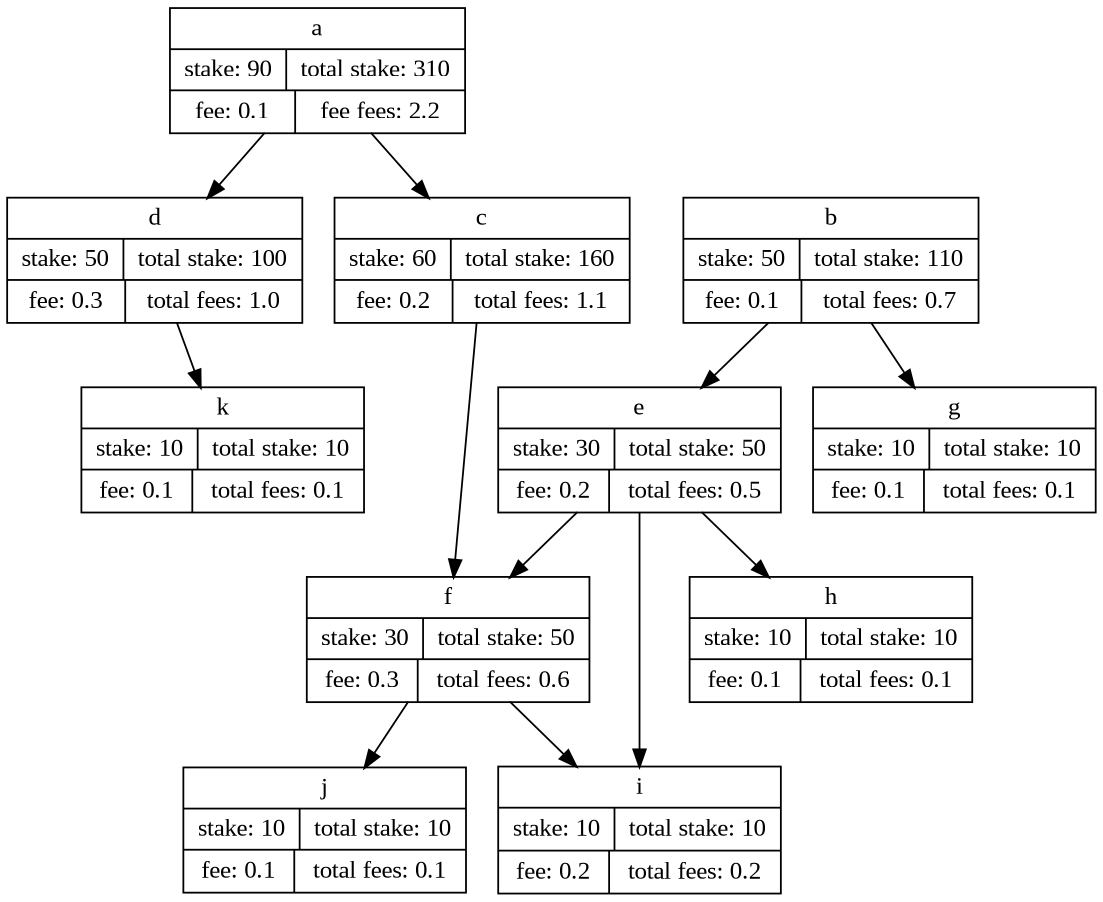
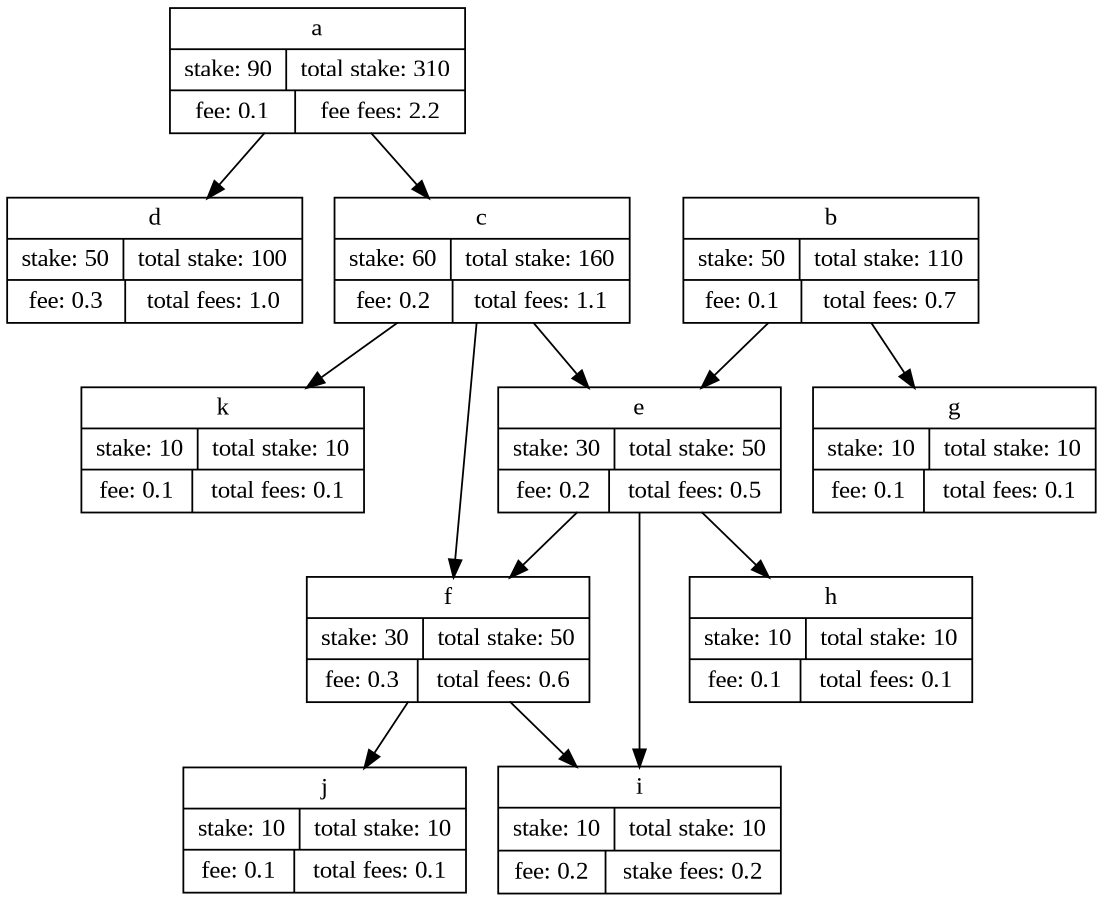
  digraph {
    fontname="Liberation Serif"
    node [fontname="Liberation Serif" shape=record]
    edge [fontname="Liberation Serif"]
    n1 [label="{a |{ stake: 90 | total stake: 310 }| {fee: 0.1 | fee fees: 2.2} }"]
    n2 [label="{c |{ stake: 60 | total stake: 160 }| {fee: 0.2 | total fees: 1.1} }"]
    n3 [label="{d |{ stake: 50 | total stake: 100 }| {fee: 0.3 | total fees: 1.0} }"]
    n4 [label="{e |{ stake: 30 | total stake: 50 }| {fee: 0.2 | total fees: 0.5} }"]
    n5 [label="{f |{ stake: 30 | total stake: 50 }| {fee: 0.3 | total fees: 0.6} }"]
    n6 [label="{k |{ stake: 10 | total stake: 10 }| {fee: 0.1 | total fees: 0.1} }"]
    n7 [label="{b |{ stake: 50 | total stake: 110 }| {fee: 0.1 | total fees: 0.7} }"]
    n8 [label="{g |{ stake: 10 | total stake: 10 }| {fee: 0.1 | total fees: 0.1} }"]
    n9 [label="{h |{ stake: 10 | total stake: 10 }| {fee: 0.1 | total fees: 0.1} }"]
-   n10 [label="{i |{ stake: 10 | total stake: 10 }| {fee: 0.2 | total fees: 0.2} }"]
+   n10 [label="{i |{ stake: 10 | total stake: 10 }| {fee: 0.2 | stake fees: 0.2} }"]
    n11 [label="{j |{ stake: 10 | total stake: 10 }| {fee: 0.1 | total fees: 0.1} }"]
    n1 -> n2
    n1 -> n3
+   n2 -> n4
    n2 -> n5
-   n3 -> n6
+   n2 -> n6
    n4 -> n5
    n4 -> n9
    n4 -> n10
    n5 -> n10
    n5 -> n11
    n7 -> n4
    n7 -> n8
  }
